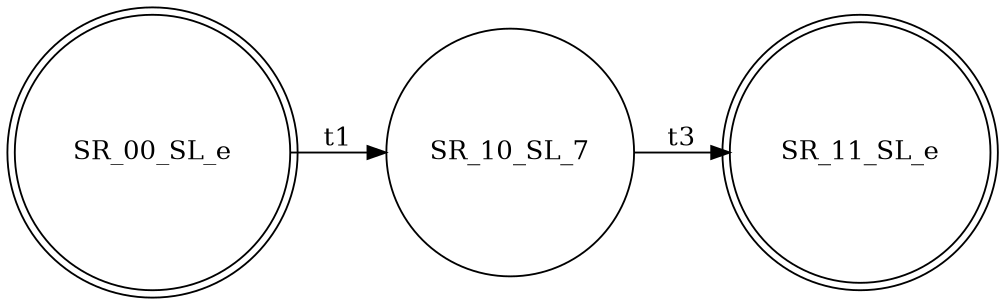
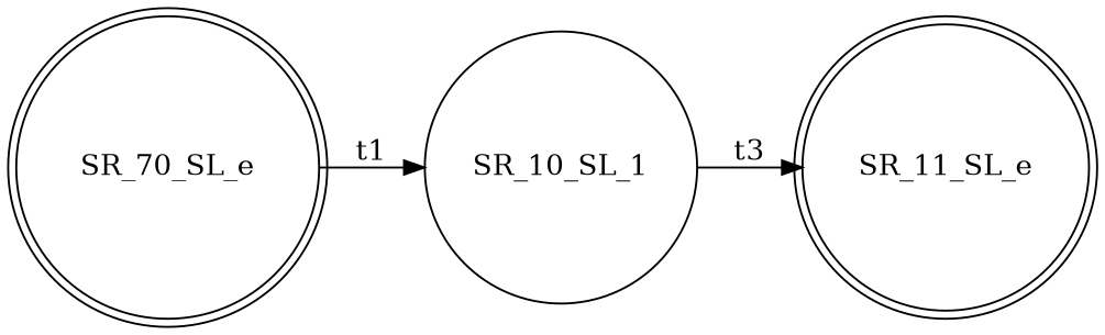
  digraph {
    rankdir=LR
    node [shape=doublecircle]
-   SR_10_SL_1 [shape=circle label=SR_10_SL_7]
+   SR_10_SL_1 [shape=circle]
    SR_11_SL_e
-   SR_00_SL_e
+   SR_00_SL_e [label=SR_70_SL_e]
    SR_10_SL_1 -> SR_11_SL_e [label=t3]
    SR_00_SL_e -> SR_10_SL_1 [label=t1]
  }
